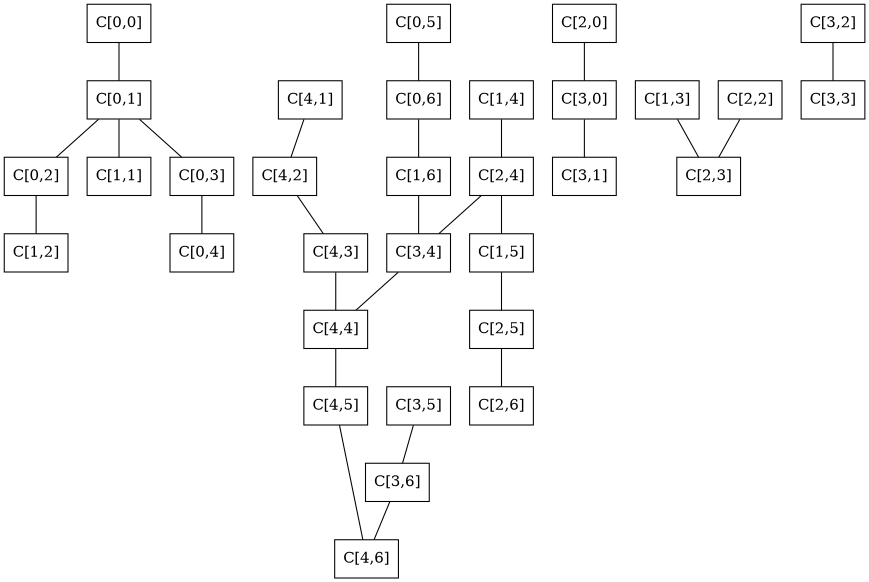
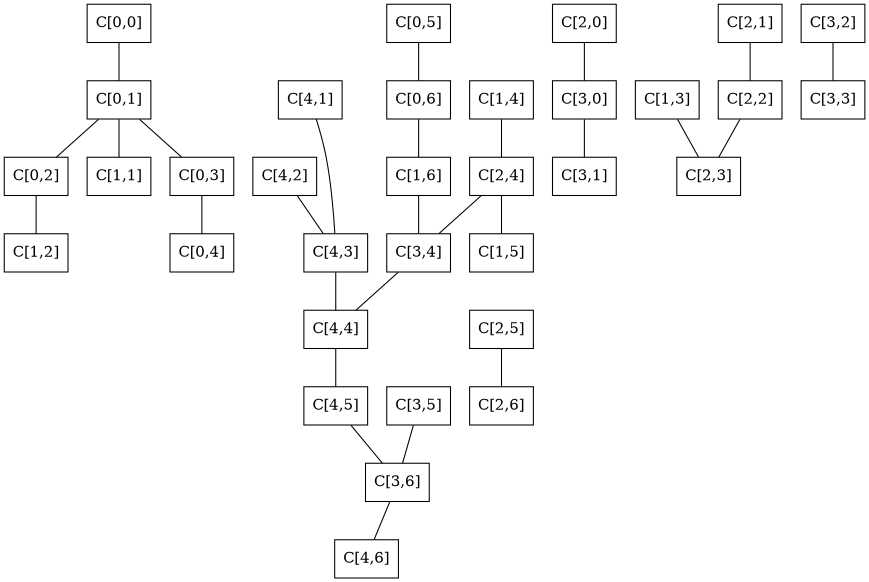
  digraph {
    node [shape=box]
    edge [arrowhead=none]
    "C[0,0]"
    "C[0,1]"
    "C[0,2]"
    "C[1,1]"
    "C[0,3]"
    "C[1,2]"
    "C[0,4]"
    "C[0,5]"
    "C[0,6]"
    "C[1,6]"
    "C[3,4]"
    "C[2,0]"
    "C[3,0]"
    "C[1,3]"
    "C[2,3]"
    "C[1,4]"
    "C[2,4]"
    "C[1,5]"
    "C[2,5]"
    "C[2,6]"
    "C[3,1]"
+   "C[2,1]"
    "C[2,2]"
    "C[4,4]"
    "C[3,2]"
    "C[3,3]"
    "C[4,2]"
    "C[4,3]"
    "C[4,5]"
    "C[3,5]"
    "C[3,6]"
    "C[4,6]"
    "C[4,1]"
    "C[0,0]" -> "C[0,1]"
    "C[0,1]" -> "C[0,2]"
    "C[0,1]" -> "C[1,1]"
    "C[0,1]" -> "C[0,3]"
    "C[0,2]" -> "C[1,2]"
    "C[0,3]" -> "C[0,4]"
    "C[0,5]" -> "C[0,6]"
    "C[0,6]" -> "C[1,6]"
    "C[1,6]" -> "C[3,4]"
    "C[3,4]" -> "C[4,4]"
    "C[2,0]" -> "C[3,0]"
    "C[3,0]" -> "C[3,1]"
    "C[1,3]" -> "C[2,3]"
    "C[1,4]" -> "C[2,4]"
    "C[2,4]" -> "C[3,4]"
    "C[2,4]" -> "C[1,5]"
-   "C[1,5]" -> "C[2,5]"
    "C[2,5]" -> "C[2,6]"
+   "C[2,1]" -> "C[2,2]"
    "C[2,2]" -> "C[2,3]"
    "C[4,4]" -> "C[4,5]"
    "C[3,2]" -> "C[3,3]"
    "C[4,2]" -> "C[4,3]"
    "C[4,3]" -> "C[4,4]"
-   "C[4,5]" -> "C[4,6]"
+   "C[4,5]" -> "C[3,6]"
    "C[3,5]" -> "C[3,6]"
    "C[3,6]" -> "C[4,6]"
-   "C[4,1]" -> "C[4,2]"
+   "C[4,1]" -> "C[4,3]"
  }
